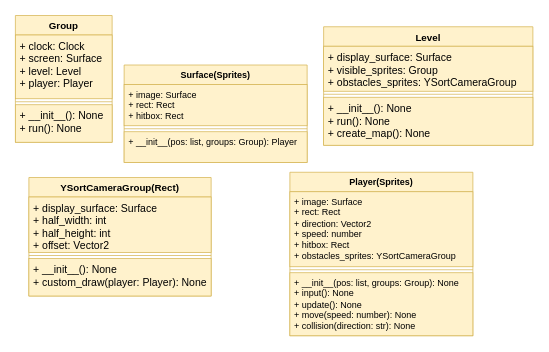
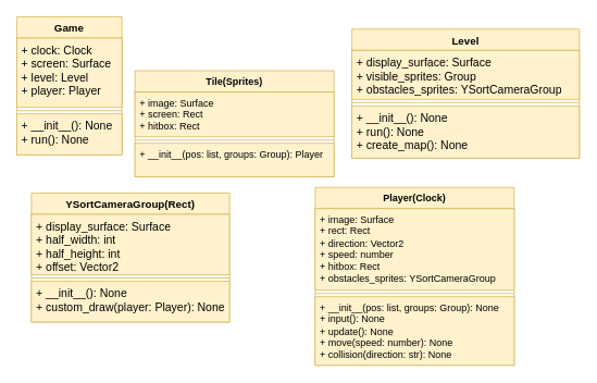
  <mxCell id="0" />
  <mxCell id="1" parent="0" />
- <mxCell id="2" value="Group" style="swimlane;fontStyle=1;align=center;verticalAlign=top;childLayout=stackLayout;horizontal=1;startSize=26;horizontalStack=0;resizeParent=1;resizeParentMax=0;resizeLast=0;collapsible=1;marginBottom=0;whiteSpace=wrap;html=1;fontSize=13;labelBackgroundColor=none;labelBorderColor=none;fillColor=#fff2cc;strokeColor=#d6b656;" vertex="1" parent="1"><mxGeometry x="20" y="20" width="129" height="169" as="geometry"><mxRectangle x="222" y="34" width="70" height="30" as="alternateBounds" /></mxGeometry></mxCell>
+ <mxCell id="2" value="Game" style="swimlane;fontStyle=1;align=center;verticalAlign=top;childLayout=stackLayout;horizontal=1;startSize=26;horizontalStack=0;resizeParent=1;resizeParentMax=0;resizeLast=0;collapsible=1;marginBottom=0;whiteSpace=wrap;html=1;fontSize=13;labelBackgroundColor=none;labelBorderColor=none;fillColor=#fff2cc;strokeColor=#d6b656;" vertex="1" parent="1"><mxGeometry x="20" y="20" width="129" height="169" as="geometry"><mxRectangle x="222" y="34" width="70" height="30" as="alternateBounds" /></mxGeometry></mxCell>
  <mxCell id="3" value="&lt;font style=&quot;font-size: 14px;&quot;&gt;&lt;font style=&quot;font-size: 14px;&quot;&gt;+ clock: Clock&lt;br&gt;+ screen: Surface&lt;br&gt;&lt;/font&gt;+ level: Level&lt;br&gt;+ player: Player&lt;br&gt;&lt;/font&gt;" style="text;strokeColor=#d6b656;fillColor=#fff2cc;align=left;verticalAlign=top;spacingLeft=4;spacingRight=4;overflow=hidden;rotatable=0;points=[[0,0.5],[1,0.5]];portConstraint=eastwest;whiteSpace=wrap;html=1;labelBackgroundColor=none;" vertex="1" parent="2"><mxGeometry y="26" width="129" height="85" as="geometry" /></mxCell>
  <mxCell id="4" value="" style="line;strokeWidth=1;fillColor=#fff2cc;align=left;verticalAlign=middle;spacingTop=-1;spacingLeft=3;spacingRight=3;rotatable=0;labelPosition=right;points=[];portConstraint=eastwest;strokeColor=#d6b656;fontFamily=Times New Roman;" vertex="1" parent="2"><mxGeometry y="111" width="129" height="8" as="geometry" /></mxCell>
  <mxCell id="5" value="&lt;font style=&quot;font-size: 14px;&quot;&gt;&lt;font style=&quot;font-size: 14px;&quot;&gt;+ __init__(): None&lt;br style=&quot;&quot;&gt;+ run(): None&lt;/font&gt;&lt;br style=&quot;font-size: 12px;&quot;&gt;&lt;/font&gt;" style="text;strokeColor=#d6b656;fillColor=#fff2cc;align=left;verticalAlign=top;spacingLeft=4;spacingRight=4;overflow=hidden;rotatable=0;points=[[0,0.5],[1,0.5]];portConstraint=eastwest;whiteSpace=wrap;html=1;fontSize=12;labelBackgroundColor=none;" vertex="1" parent="2"><mxGeometry y="119" width="129" height="50" as="geometry" /></mxCell>
  <mxCell id="6" value="Level" style="swimlane;fontStyle=1;align=center;verticalAlign=top;childLayout=stackLayout;horizontal=1;startSize=26;horizontalStack=0;resizeParent=1;resizeParentMax=0;resizeLast=0;collapsible=1;marginBottom=0;whiteSpace=wrap;html=1;fontSize=13;labelBackgroundColor=none;labelBorderColor=none;fillColor=#fff2cc;strokeColor=#d6b656;" vertex="1" parent="1"><mxGeometry x="431" y="35" width="279" height="158" as="geometry"><mxRectangle x="222" y="34" width="70" height="30" as="alternateBounds" /></mxGeometry></mxCell>
  <mxCell id="7" value="&lt;font style=&quot;font-size: 14px;&quot;&gt;&lt;font style=&quot;font-size: 14px;&quot;&gt;+ display_surface: Surface&lt;br&gt;+ visible_sprites: Group&lt;br&gt;+ obstacles_sprites:&amp;nbsp;&lt;/font&gt;YSortCameraGroup&lt;br&gt;&lt;/font&gt;" style="text;strokeColor=#d6b656;fillColor=#fff2cc;align=left;verticalAlign=top;spacingLeft=4;spacingRight=4;overflow=hidden;rotatable=0;points=[[0,0.5],[1,0.5]];portConstraint=eastwest;whiteSpace=wrap;html=1;labelBackgroundColor=none;" vertex="1" parent="6"><mxGeometry y="26" width="279" height="60" as="geometry" /></mxCell>
  <mxCell id="8" value="" style="line;strokeWidth=1;fillColor=#fff2cc;align=left;verticalAlign=middle;spacingTop=-1;spacingLeft=3;spacingRight=3;rotatable=0;labelPosition=right;points=[];portConstraint=eastwest;strokeColor=#d6b656;fontFamily=Times New Roman;" vertex="1" parent="6"><mxGeometry y="86" width="279" height="8" as="geometry" /></mxCell>
  <mxCell id="9" value="&lt;font style=&quot;font-size: 14px;&quot;&gt;&lt;font style=&quot;font-size: 14px;&quot;&gt;+ __init__(): None&lt;br style=&quot;&quot;&gt;+ run(): None&lt;br&gt;&lt;/font&gt;+ create_map(): None&lt;br style=&quot;font-size: 12px;&quot;&gt;&lt;/font&gt;" style="text;strokeColor=#d6b656;fillColor=#fff2cc;align=left;verticalAlign=top;spacingLeft=4;spacingRight=4;overflow=hidden;rotatable=0;points=[[0,0.5],[1,0.5]];portConstraint=eastwest;whiteSpace=wrap;html=1;fontSize=12;labelBackgroundColor=none;" vertex="1" parent="6"><mxGeometry y="94" width="279" height="64" as="geometry" /></mxCell>
- <mxCell id="10" value="Surface(Sprites)" style="swimlane;fontStyle=1;align=center;verticalAlign=top;childLayout=stackLayout;horizontal=1;startSize=26;horizontalStack=0;resizeParent=1;resizeParentMax=0;resizeLast=0;collapsible=1;marginBottom=0;whiteSpace=wrap;html=1;fillColor=#fff2cc;strokeColor=#d6b656;" vertex="1" parent="1"><mxGeometry x="165" y="86" width="244" height="130" as="geometry" /></mxCell>
- <mxCell id="11" value="+ image: Surface&lt;br&gt;+ rect: Rect&lt;br&gt;+ hitbox: Rect" style="text;strokeColor=#d6b656;fillColor=#fff2cc;align=left;verticalAlign=top;spacingLeft=4;spacingRight=4;overflow=hidden;rotatable=0;points=[[0,0.5],[1,0.5]];portConstraint=eastwest;whiteSpace=wrap;html=1;" vertex="1" parent="10"><mxGeometry y="26" width="244" height="55" as="geometry" /></mxCell>
+ <mxCell id="10" value="Tile(Sprites)" style="swimlane;fontStyle=1;align=center;verticalAlign=top;childLayout=stackLayout;horizontal=1;startSize=26;horizontalStack=0;resizeParent=1;resizeParentMax=0;resizeLast=0;collapsible=1;marginBottom=0;whiteSpace=wrap;html=1;fillColor=#fff2cc;strokeColor=#d6b656;" vertex="1" parent="1"><mxGeometry x="165" y="86" width="244" height="130" as="geometry" /></mxCell>
+ <mxCell id="11" value="+ image: Surface&lt;br&gt;+ screen: Rect&lt;br&gt;+ hitbox: Rect" style="text;strokeColor=#d6b656;fillColor=#fff2cc;align=left;verticalAlign=top;spacingLeft=4;spacingRight=4;overflow=hidden;rotatable=0;points=[[0,0.5],[1,0.5]];portConstraint=eastwest;whiteSpace=wrap;html=1;" vertex="1" parent="10"><mxGeometry y="26" width="244" height="55" as="geometry" /></mxCell>
  <mxCell id="12" value="" style="line;strokeWidth=1;fillColor=none;align=left;verticalAlign=middle;spacingTop=-1;spacingLeft=3;spacingRight=3;rotatable=0;labelPosition=right;points=[];portConstraint=eastwest;strokeColor=inherit;" vertex="1" parent="10"><mxGeometry y="81" width="244" height="8" as="geometry" /></mxCell>
  <mxCell id="13" value="+ __init__(pos: list, groups: Group): Player" style="text;strokeColor=#d6b656;fillColor=#fff2cc;align=left;verticalAlign=top;spacingLeft=4;spacingRight=4;overflow=hidden;rotatable=0;points=[[0,0.5],[1,0.5]];portConstraint=eastwest;whiteSpace=wrap;html=1;" vertex="1" parent="10"><mxGeometry y="89" width="244" height="41" as="geometry" /></mxCell>
- <mxCell id="14" value="Player(Sprites)" style="swimlane;fontStyle=1;align=center;verticalAlign=top;childLayout=stackLayout;horizontal=1;startSize=26;horizontalStack=0;resizeParent=1;resizeParentMax=0;resizeLast=0;collapsible=1;marginBottom=0;whiteSpace=wrap;html=1;fillColor=#fff2cc;strokeColor=#d6b656;" vertex="1" parent="1"><mxGeometry x="386" y="229" width="244" height="218" as="geometry" /></mxCell>
+ <mxCell id="14" value="Player(Clock)" style="swimlane;fontStyle=1;align=center;verticalAlign=top;childLayout=stackLayout;horizontal=1;startSize=26;horizontalStack=0;resizeParent=1;resizeParentMax=0;resizeLast=0;collapsible=1;marginBottom=0;whiteSpace=wrap;html=1;fillColor=#fff2cc;strokeColor=#d6b656;" vertex="1" parent="1"><mxGeometry x="386" y="229" width="244" height="218" as="geometry" /></mxCell>
  <mxCell id="15" value="+ image: Surface&lt;br&gt;+ rect: Rect&lt;br&gt;+ direction: Vector2&lt;br&gt;+ speed: number&lt;br&gt;+ hitbox: Rect&lt;br&gt;+ obstacles_sprites:&amp;nbsp;YSortCameraGroup" style="text;strokeColor=#d6b656;fillColor=#fff2cc;align=left;verticalAlign=top;spacingLeft=4;spacingRight=4;overflow=hidden;rotatable=0;points=[[0,0.5],[1,0.5]];portConstraint=eastwest;whiteSpace=wrap;html=1;" vertex="1" parent="14"><mxGeometry y="26" width="244" height="100" as="geometry" /></mxCell>
  <mxCell id="16" value="" style="line;strokeWidth=1;fillColor=none;align=left;verticalAlign=middle;spacingTop=-1;spacingLeft=3;spacingRight=3;rotatable=0;labelPosition=right;points=[];portConstraint=eastwest;strokeColor=inherit;" vertex="1" parent="14"><mxGeometry y="126" width="244" height="8" as="geometry" /></mxCell>
  <mxCell id="17" value="+ __init__(pos: list, groups: Group): None&lt;br&gt;+ input(): None&lt;br&gt;+ update(): None&lt;br&gt;+ move(speed: number): None&lt;br&gt;+ collision(direction: str): None" style="text;strokeColor=#d6b656;fillColor=#fff2cc;align=left;verticalAlign=top;spacingLeft=4;spacingRight=4;overflow=hidden;rotatable=0;points=[[0,0.5],[1,0.5]];portConstraint=eastwest;whiteSpace=wrap;html=1;" vertex="1" parent="14"><mxGeometry y="134" width="244" height="84" as="geometry" /></mxCell>
  <mxCell id="18" value="YSortCameraGroup(Rect)" style="swimlane;fontStyle=1;align=center;verticalAlign=top;childLayout=stackLayout;horizontal=1;startSize=26;horizontalStack=0;resizeParent=1;resizeParentMax=0;resizeLast=0;collapsible=1;marginBottom=0;whiteSpace=wrap;html=1;fontSize=13;labelBackgroundColor=none;labelBorderColor=none;fillColor=#fff2cc;strokeColor=#d6b656;" vertex="1" parent="1"><mxGeometry x="38" y="236" width="243" height="158" as="geometry"><mxRectangle x="222" y="34" width="70" height="30" as="alternateBounds" /></mxGeometry></mxCell>
  <mxCell id="19" value="&lt;font style=&quot;font-size: 14px;&quot;&gt;+ display_surface: Surface&lt;br&gt;+ half_width: int&lt;br&gt;+ half_height: int&lt;br&gt;+ offset: Vector2&lt;br&gt;&lt;/font&gt;" style="text;strokeColor=#d6b656;fillColor=#fff2cc;align=left;verticalAlign=top;spacingLeft=4;spacingRight=4;overflow=hidden;rotatable=0;points=[[0,0.5],[1,0.5]];portConstraint=eastwest;whiteSpace=wrap;html=1;labelBackgroundColor=none;" vertex="1" parent="18"><mxGeometry y="26" width="243" height="74" as="geometry" /></mxCell>
  <mxCell id="20" value="" style="line;strokeWidth=1;fillColor=#fff2cc;align=left;verticalAlign=middle;spacingTop=-1;spacingLeft=3;spacingRight=3;rotatable=0;labelPosition=right;points=[];portConstraint=eastwest;strokeColor=#d6b656;fontFamily=Times New Roman;" vertex="1" parent="18"><mxGeometry y="100" width="243" height="8" as="geometry" /></mxCell>
  <mxCell id="21" value="&lt;font style=&quot;font-size: 14px;&quot;&gt;&lt;font style=&quot;font-size: 14px;&quot;&gt;+ __init__(): None&lt;br style=&quot;&quot;&gt;+ custom_draw(player: Player): None&lt;/font&gt;&lt;br style=&quot;font-size: 12px;&quot;&gt;&lt;/font&gt;" style="text;strokeColor=#d6b656;fillColor=#fff2cc;align=left;verticalAlign=top;spacingLeft=4;spacingRight=4;overflow=hidden;rotatable=0;points=[[0,0.5],[1,0.5]];portConstraint=eastwest;whiteSpace=wrap;html=1;fontSize=12;labelBackgroundColor=none;" vertex="1" parent="18"><mxGeometry y="108" width="243" height="50" as="geometry" /></mxCell>
